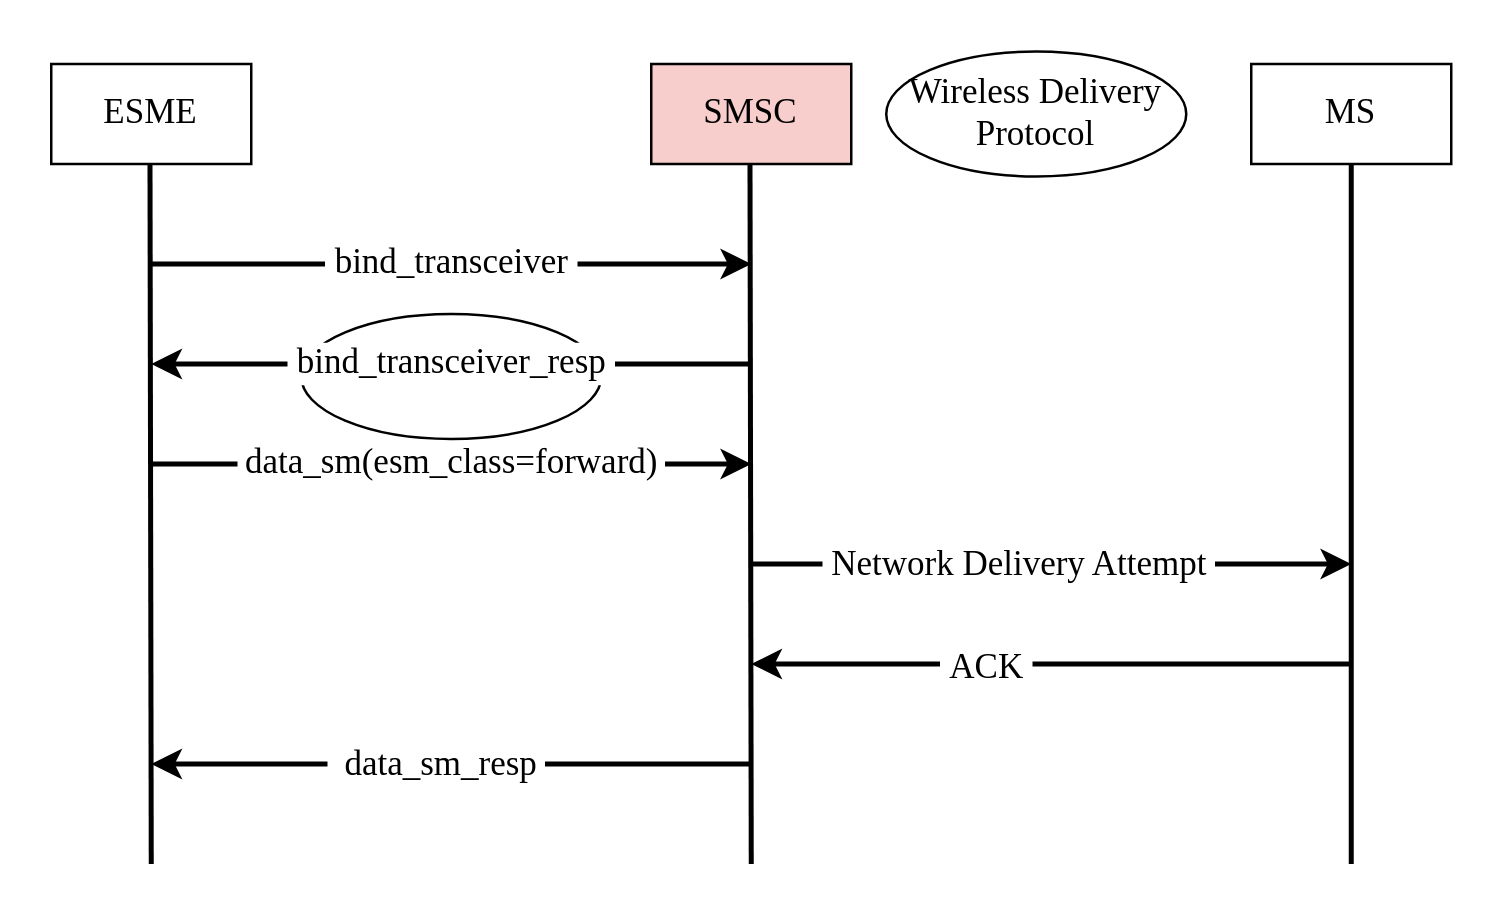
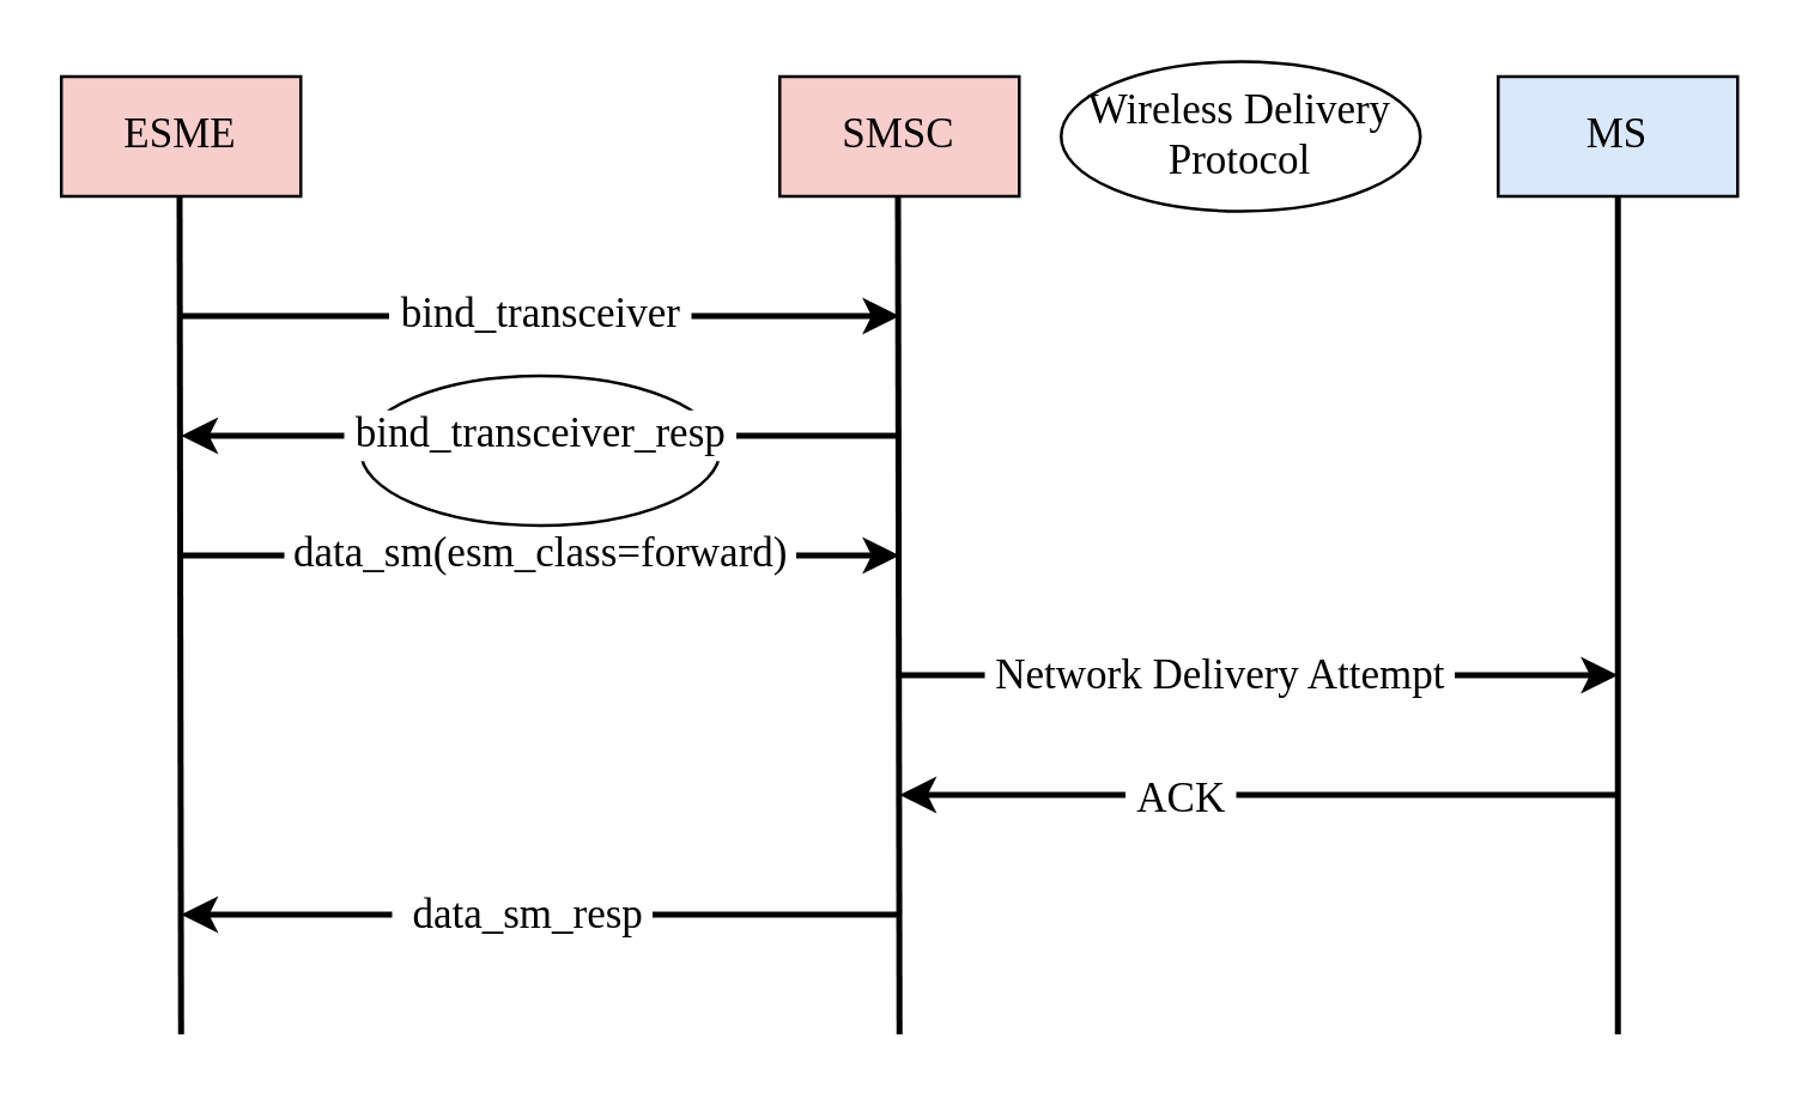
  <mxCell id="0" />
  <mxCell id="1" parent="0" />
  <mxCell id="2" value="SMSC" style="rounded=0;whiteSpace=wrap;html=1;fontFamily=Times New Roman;fontSize=14;fillColor=#f8cecc;" vertex="1" parent="1"><mxGeometry x="260" y="25" width="80" height="40" as="geometry" /></mxCell>
- <mxCell id="3" value="ESME" style="rounded=0;whiteSpace=wrap;html=1;fontFamily=Times New Roman;fontSize=14;" vertex="1" parent="1"><mxGeometry x="20" y="25" width="80" height="40" as="geometry" /></mxCell>
+ <mxCell id="3" value="ESME" style="rounded=0;whiteSpace=wrap;html=1;fontFamily=Times New Roman;fontSize=14;fillColor=#f8cecc;" vertex="1" parent="1"><mxGeometry x="20" y="25" width="80" height="40" as="geometry" /></mxCell>
  <mxCell id="4" value="" style="endArrow=none;html=1;rounded=0;strokeWidth=2;fontFamily=Times New Roman;fontSize=14;" edge="1" parent="1"><mxGeometry width="50" height="50" relative="1" as="geometry"><mxPoint x="300" y="345" as="sourcePoint" /><mxPoint x="299.5" y="65" as="targetPoint" /></mxGeometry></mxCell>
  <mxCell id="5" value="" style="endArrow=none;html=1;rounded=0;strokeWidth=2;fontFamily=Times New Roman;fontSize=14;" edge="1" parent="1"><mxGeometry width="50" height="50" relative="1" as="geometry"><mxPoint x="540" y="345" as="sourcePoint" /><mxPoint x="540" y="65" as="targetPoint" /></mxGeometry></mxCell>
- <mxCell id="6" value="&lt;div&gt;MS&lt;/div&gt;" style="rounded=0;whiteSpace=wrap;html=1;fontFamily=Times New Roman;fontSize=14;" vertex="1" parent="1"><mxGeometry x="500" y="25" width="80" height="40" as="geometry" /></mxCell>
+ <mxCell id="6" value="&lt;div&gt;MS&lt;/div&gt;" style="rounded=0;whiteSpace=wrap;html=1;fontFamily=Times New Roman;fontSize=14;fillColor=#dae8fc;" vertex="1" parent="1"><mxGeometry x="500" y="25" width="80" height="40" as="geometry" /></mxCell>
  <mxCell id="7" value="" style="endArrow=none;html=1;rounded=0;strokeWidth=2;fontFamily=Times New Roman;fontSize=14;" edge="1" parent="1"><mxGeometry width="50" height="50" relative="1" as="geometry"><mxPoint x="60" y="345" as="sourcePoint" /><mxPoint x="59.5" y="65" as="targetPoint" /></mxGeometry></mxCell>
  <mxCell id="8" value="SMPP" style="ellipse;whiteSpace=wrap;html=1;fontFamily=Times New Roman;fontSize=14;" vertex="1" parent="1"><mxGeometry x="120" y="125" width="120" height="50" as="geometry" /></mxCell>
  <mxCell id="9" value="Wireless Delivery Protocol" style="ellipse;whiteSpace=wrap;html=1;fontFamily=Times New Roman;fontSize=14;" vertex="1" parent="1"><mxGeometry x="354" y="20" width="120" height="50" as="geometry" /></mxCell>
  <mxCell id="10" value="" style="endArrow=classic;html=1;rounded=0;strokeWidth=2;fontFamily=Times New Roman;fontSize=14;" edge="1" parent="1"><mxGeometry width="50" height="50" relative="1" as="geometry"><mxPoint x="300" y="225" as="sourcePoint" /><mxPoint x="540" y="225" as="targetPoint" /></mxGeometry></mxCell>
  <mxCell id="11" value="&amp;nbsp;Network Delivery Attempt&amp;nbsp; " style="edgeLabel;html=1;align=center;verticalAlign=middle;resizable=0;points=[];fontSize=14;fontFamily=Times New Roman;" vertex="1" connectable="0" parent="10"><mxGeometry x="-0.117" relative="1" as="geometry"><mxPoint as="offset" /></mxGeometry></mxCell>
  <mxCell id="12" value="&amp;nbsp;bind_transceiver_resp&amp;nbsp; " style="endArrow=classic;html=1;rounded=0;strokeWidth=2;fontFamily=Times New Roman;fontSize=14;" edge="1" parent="1"><mxGeometry width="50" height="50" relative="1" as="geometry"><mxPoint x="300" y="145" as="sourcePoint" /><mxPoint x="60" y="145" as="targetPoint" /></mxGeometry></mxCell>
  <mxCell id="13" value="&lt;div&gt;&amp;nbsp;bind_transceiver&amp;nbsp; &lt;br&gt;&lt;/div&gt;" style="endArrow=classic;html=1;rounded=0;strokeWidth=2;fontFamily=Times New Roman;fontSize=14;" edge="1" parent="1"><mxGeometry width="50" height="50" relative="1" as="geometry"><mxPoint x="60" y="105" as="sourcePoint" /><mxPoint x="300" y="105" as="targetPoint" /></mxGeometry></mxCell>
  <mxCell id="14" value="&amp;nbsp;data_sm(esm_class=forward)&amp;nbsp; " style="endArrow=classic;html=1;rounded=0;strokeWidth=2;fontFamily=Times New Roman;fontSize=14;" edge="1" parent="1"><mxGeometry width="50" height="50" relative="1" as="geometry"><mxPoint x="60" y="185" as="sourcePoint" /><mxPoint x="300" y="185" as="targetPoint" /></mxGeometry></mxCell>
  <mxCell id="15" value="" style="endArrow=classic;html=1;rounded=0;strokeWidth=2;fontFamily=Times New Roman;fontSize=14;" edge="1" parent="1"><mxGeometry width="50" height="50" relative="1" as="geometry"><mxPoint x="300" y="305" as="sourcePoint" /><mxPoint x="60" y="305" as="targetPoint" /></mxGeometry></mxCell>
  <mxCell id="16" value="&lt;div&gt;&amp;nbsp; data_sm_resp&amp;nbsp; &lt;/div&gt;" style="edgeLabel;html=1;align=center;verticalAlign=middle;resizable=0;points=[];fontSize=14;fontFamily=Times New Roman;" vertex="1" connectable="0" parent="15"><mxGeometry x="0.062" relative="1" as="geometry"><mxPoint as="offset" /></mxGeometry></mxCell>
  <mxCell id="17" value="" style="endArrow=classic;html=1;rounded=0;strokeWidth=2;fontFamily=Times New Roman;fontSize=14;" edge="1" parent="1"><mxGeometry width="50" height="50" relative="1" as="geometry"><mxPoint x="540" y="265" as="sourcePoint" /><mxPoint x="300" y="265" as="targetPoint" /></mxGeometry></mxCell>
  <mxCell id="18" value="&amp;nbsp;ACK&amp;nbsp; " style="edgeLabel;html=1;align=center;verticalAlign=middle;resizable=0;points=[];fontSize=14;fontFamily=Times New Roman;" vertex="1" connectable="0" parent="17"><mxGeometry x="0.225" y="1" relative="1" as="geometry"><mxPoint as="offset" /></mxGeometry></mxCell>
